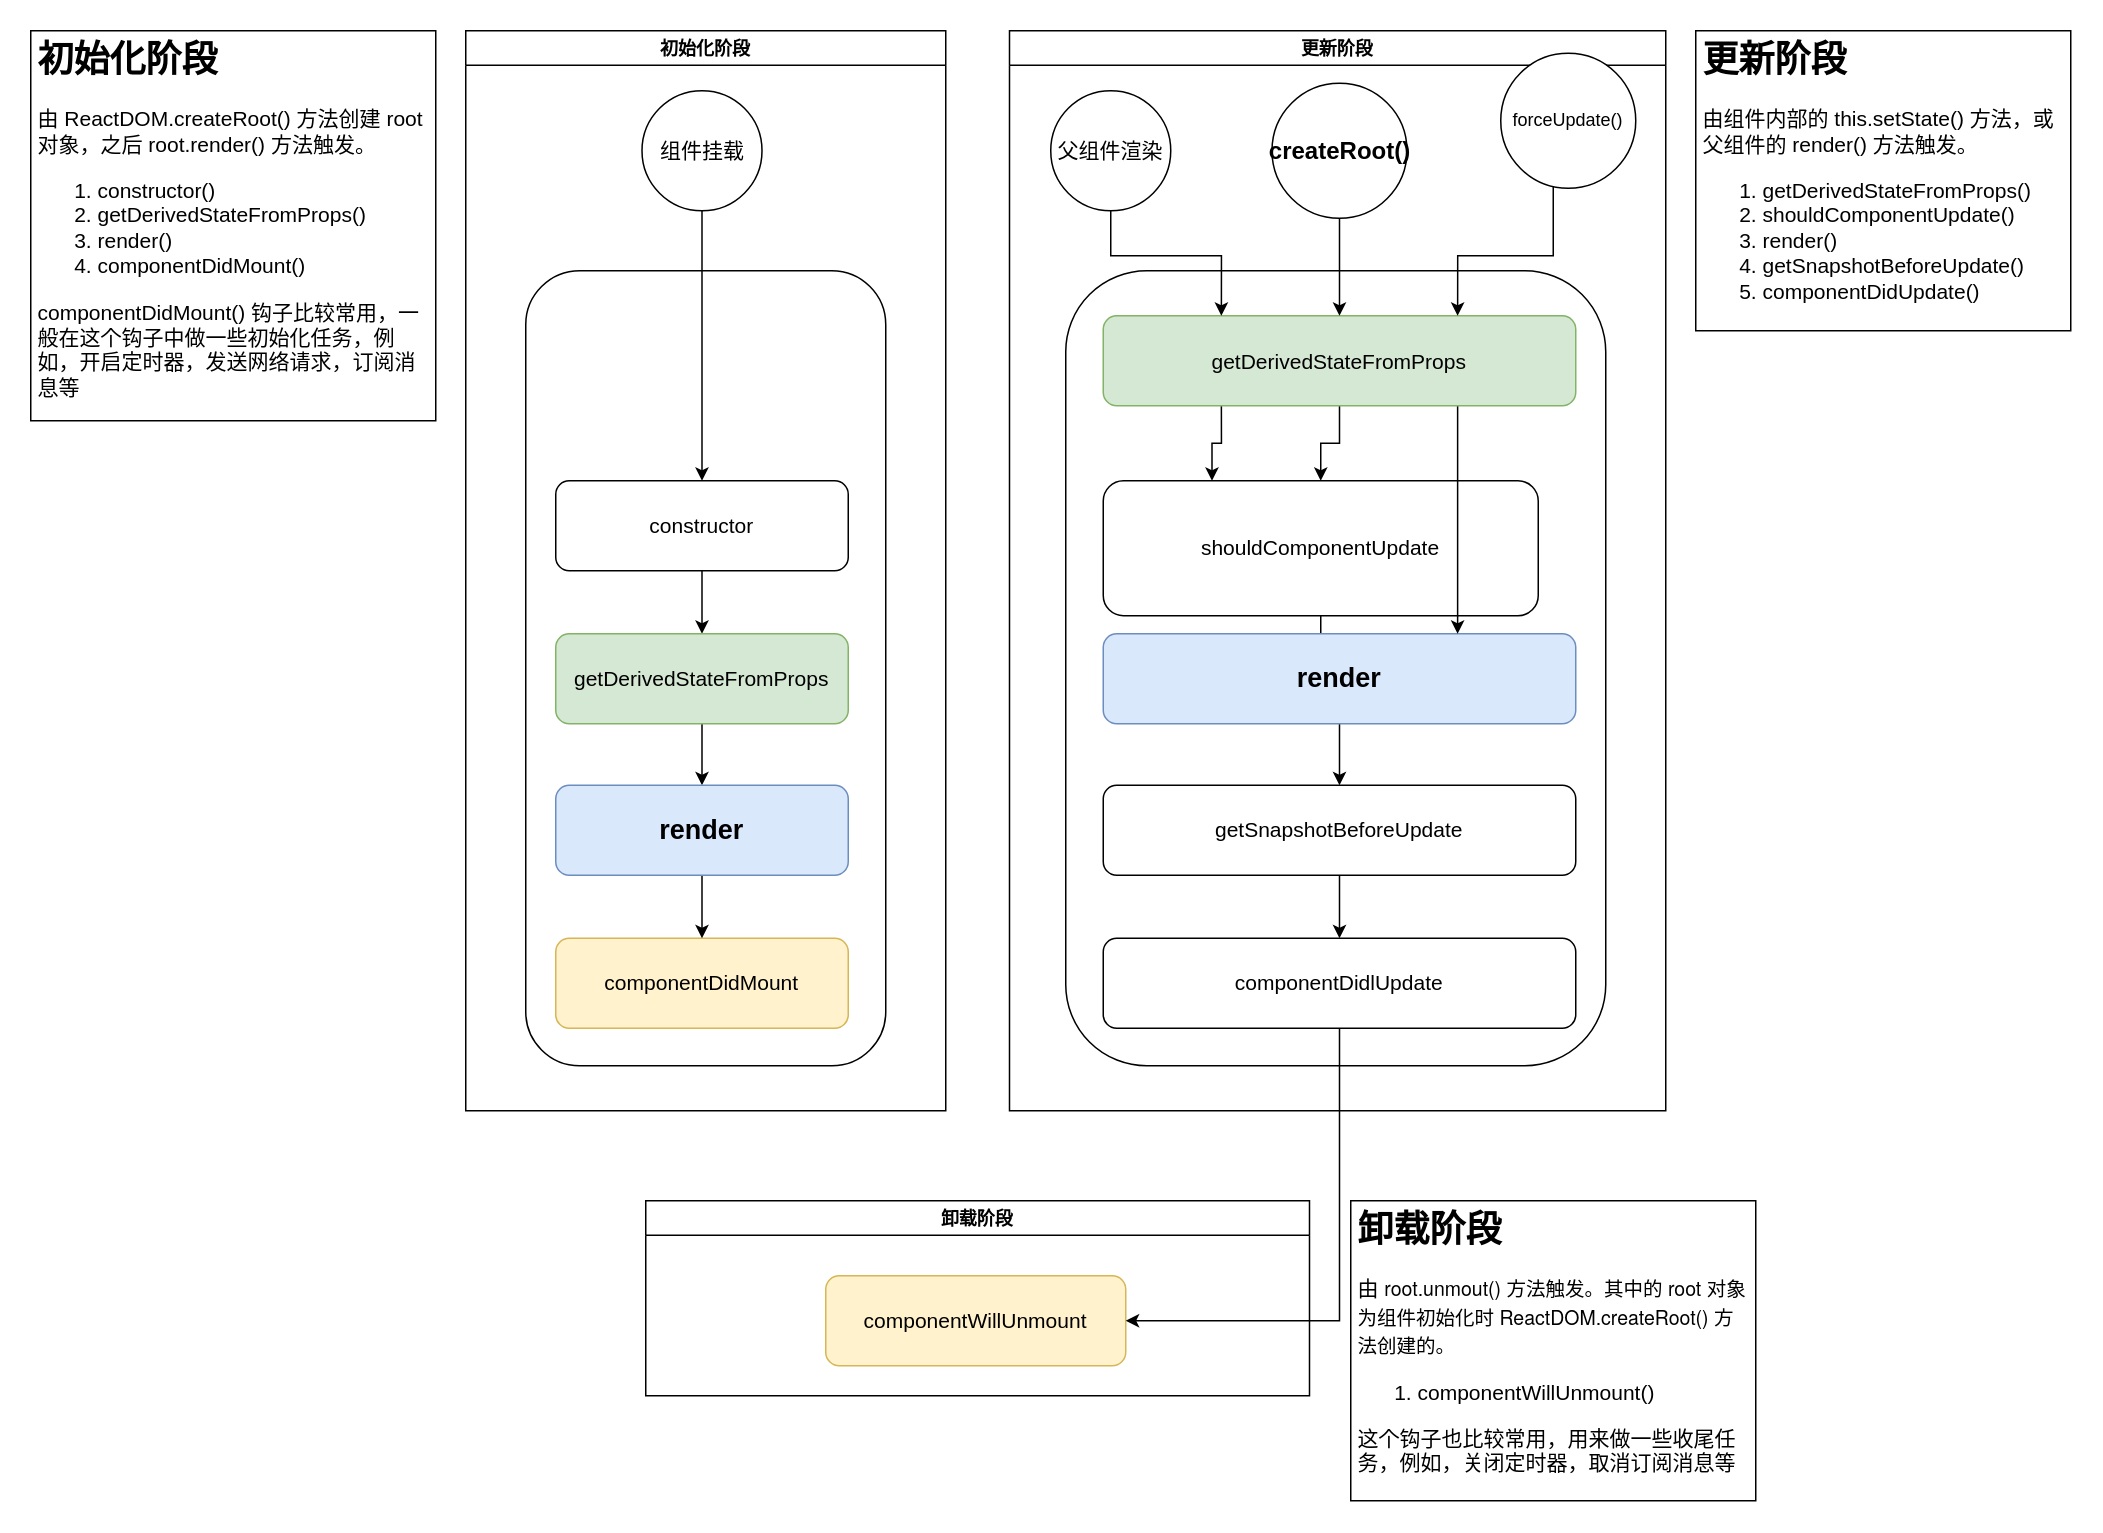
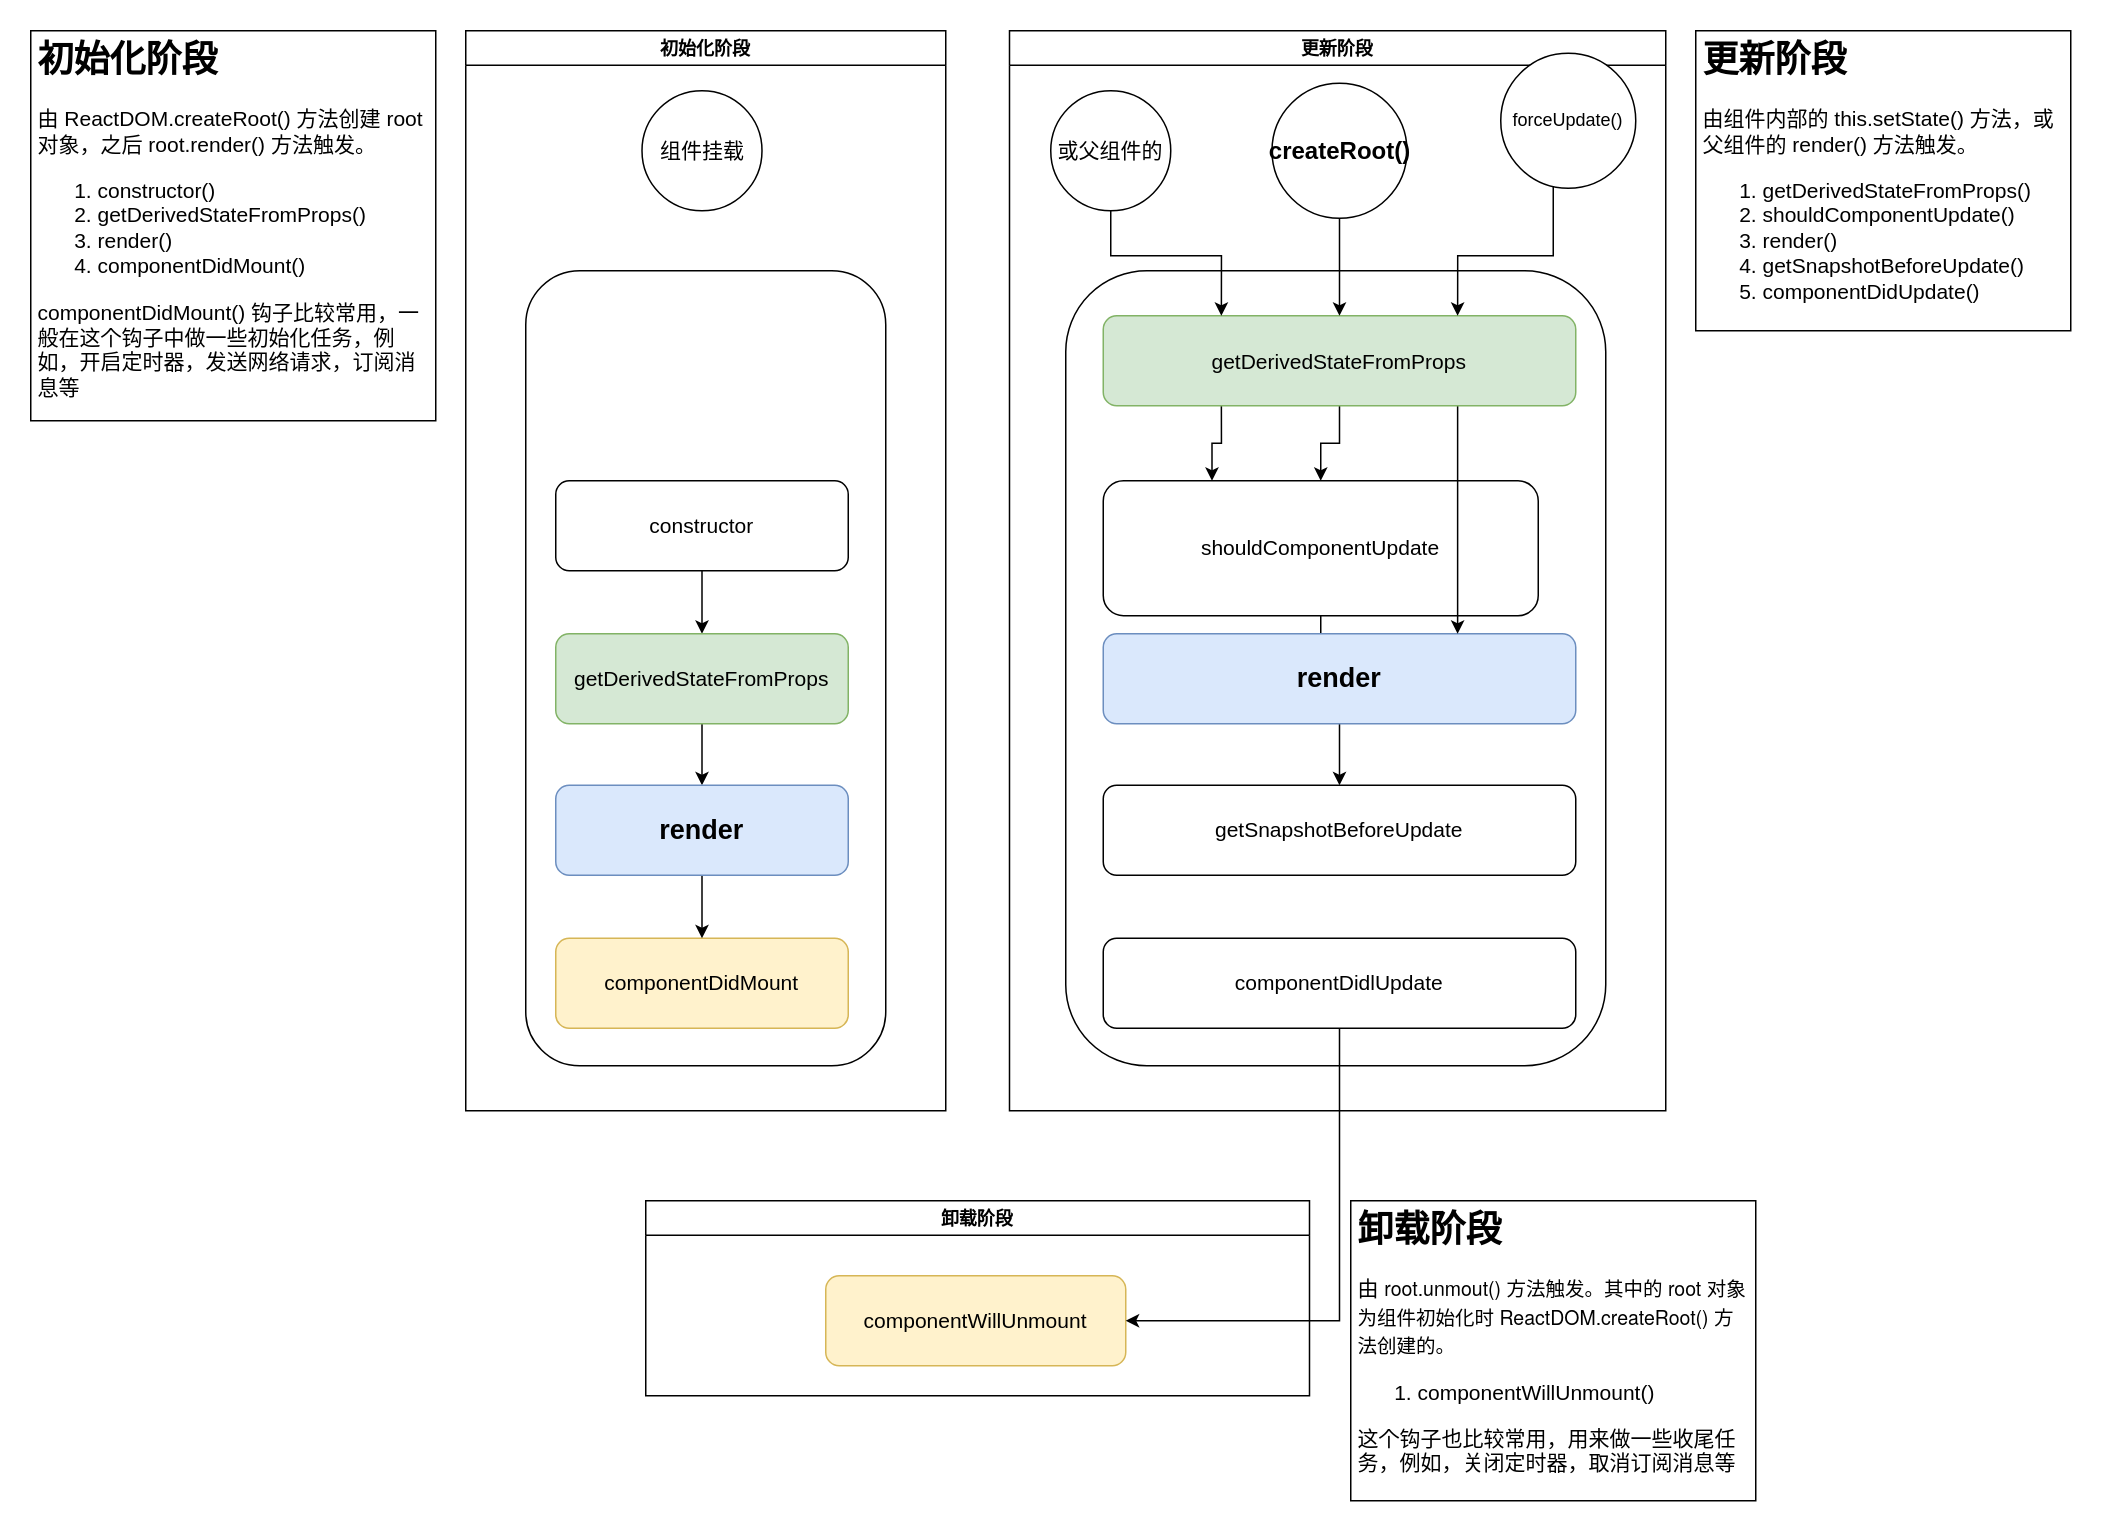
  <mxCell id="0" />
  <mxCell id="1" parent="0" />
  <mxCell id="2" value="" style="rounded=1;whiteSpace=wrap;html=1;fontSize=14;" parent="1" vertex="1"><mxGeometry x="350" y="180" width="240" height="530" as="geometry" /></mxCell>
  <mxCell id="3" value="" style="rounded=1;whiteSpace=wrap;html=1;fontSize=14;" parent="1" vertex="1"><mxGeometry x="710" y="180" width="360" height="530" as="geometry" /></mxCell>
  <mxCell id="4" style="edgeStyle=orthogonalEdgeStyle;rounded=0;orthogonalLoop=1;jettySize=auto;html=1;fontSize=14;" parent="1" source="5" target="7" edge="1"><mxGeometry relative="1" as="geometry" /></mxCell>
  <mxCell id="5" value="constructor" style="rounded=1;whiteSpace=wrap;html=1;fontStyle=0;fontSize=14;labelBackgroundColor=none;" parent="1" vertex="1"><mxGeometry x="370" y="320" width="195" height="60" as="geometry" /></mxCell>
  <mxCell id="6" style="edgeStyle=orthogonalEdgeStyle;rounded=0;orthogonalLoop=1;jettySize=auto;html=1;entryX=0.5;entryY=0;entryDx=0;entryDy=0;fontSize=14;" parent="1" source="7" target="19" edge="1"><mxGeometry relative="1" as="geometry" /></mxCell>
  <mxCell id="7" value="&lt;span style=&quot;text-align: start;&quot;&gt;getDerivedStateFromProps&lt;/span&gt;" style="rounded=1;whiteSpace=wrap;html=1;fontSize=14;fillColor=#d5e8d4;strokeColor=#82b366;" parent="1" vertex="1"><mxGeometry x="370" y="422" width="195" height="60" as="geometry" /></mxCell>
  <mxCell id="8" value="componentDidMount" style="rounded=1;whiteSpace=wrap;html=1;fontSize=14;fillColor=#fff2cc;strokeColor=#d6b656;" parent="1" vertex="1"><mxGeometry x="370" y="625" width="195" height="60" as="geometry" /></mxCell>
  <mxCell id="9" value="componentWillUnmount" style="rounded=1;whiteSpace=wrap;html=1;fontSize=14;fillColor=#fff2cc;strokeColor=#d6b656;" parent="1" vertex="1"><mxGeometry x="550" y="850" width="200" height="60" as="geometry" /></mxCell>
- <mxCell id="10" style="edgeStyle=orthogonalEdgeStyle;rounded=0;orthogonalLoop=1;jettySize=auto;html=1;entryX=0.5;entryY=0;entryDx=0;entryDy=0;fontSize=14;" parent="1" source="11" target="5" edge="1"><mxGeometry relative="1" as="geometry" /></mxCell>
  <mxCell id="11" value="组件挂载" style="ellipse;whiteSpace=wrap;html=1;aspect=fixed;fontSize=14;fontStyle=0" parent="1" vertex="1"><mxGeometry x="427.5" y="60" width="80" height="80" as="geometry" /></mxCell>
  <mxCell id="12" style="edgeStyle=orthogonalEdgeStyle;rounded=0;orthogonalLoop=1;jettySize=auto;html=1;entryX=0.5;entryY=0;entryDx=0;entryDy=0;fontSize=14;" parent="1" source="13" target="15" edge="1"><mxGeometry relative="1" as="geometry" /></mxCell>
  <mxCell id="13" value="shouldComponentUpdate" style="rounded=1;whiteSpace=wrap;html=1;fontSize=14;fontFamily=Helvetica;" parent="1" vertex="1"><mxGeometry x="735" y="320" width="290" height="90" as="geometry" /></mxCell>
  <mxCell id="14" style="edgeStyle=orthogonalEdgeStyle;rounded=0;orthogonalLoop=1;jettySize=auto;html=1;entryX=0.5;entryY=0;entryDx=0;entryDy=0;fontSize=14;" parent="1" source="15" target="21" edge="1"><mxGeometry relative="1" as="geometry" /></mxCell>
  <mxCell id="15" value="render" style="rounded=1;whiteSpace=wrap;html=1;fontSize=18;fontStyle=1;fillColor=#dae8fc;strokeColor=#6c8ebf;" parent="1" vertex="1"><mxGeometry x="735" y="422" width="315" height="60" as="geometry" /></mxCell>
  <mxCell id="16" style="edgeStyle=orthogonalEdgeStyle;rounded=0;orthogonalLoop=1;jettySize=auto;html=1;entryX=1;entryY=0.5;entryDx=0;entryDy=0;exitX=0.5;exitY=1;exitDx=0;exitDy=0;fontSize=14;" parent="1" source="17" target="9" edge="1"><mxGeometry relative="1" as="geometry" /></mxCell>
  <mxCell id="17" value="componentDidlUpdate" style="rounded=1;whiteSpace=wrap;html=1;fontSize=14;" parent="1" vertex="1"><mxGeometry x="735" y="625" width="315" height="60" as="geometry" /></mxCell>
  <mxCell id="18" style="edgeStyle=orthogonalEdgeStyle;rounded=0;orthogonalLoop=1;jettySize=auto;html=1;entryX=0.5;entryY=0;entryDx=0;entryDy=0;fontSize=14;" parent="1" source="19" target="8" edge="1"><mxGeometry relative="1" as="geometry" /></mxCell>
  <mxCell id="19" value="render" style="rounded=1;whiteSpace=wrap;html=1;fontSize=18;fontStyle=1;fillColor=#dae8fc;strokeColor=#6c8ebf;" parent="1" vertex="1"><mxGeometry x="370" y="523" width="195" height="60" as="geometry" /></mxCell>
- <mxCell id="20" style="edgeStyle=orthogonalEdgeStyle;rounded=0;orthogonalLoop=1;jettySize=auto;html=1;entryX=0.5;entryY=0;entryDx=0;entryDy=0;fontSize=14;" parent="1" source="21" target="17" edge="1"><mxGeometry relative="1" as="geometry" /></mxCell>
  <mxCell id="21" value="getSnapshotBeforeUpdate" style="rounded=1;whiteSpace=wrap;html=1;fontSize=14;fontStyle=0;" parent="1" vertex="1"><mxGeometry x="735" y="523" width="315" height="60" as="geometry" /></mxCell>
  <mxCell id="22" style="edgeStyle=orthogonalEdgeStyle;rounded=0;orthogonalLoop=1;jettySize=auto;html=1;entryX=0.5;entryY=0;entryDx=0;entryDy=0;fontSize=14;" parent="1" source="25" target="13" edge="1"><mxGeometry relative="1" as="geometry" /></mxCell>
  <mxCell id="23" style="edgeStyle=orthogonalEdgeStyle;rounded=0;orthogonalLoop=1;jettySize=auto;html=1;entryX=0.75;entryY=0;entryDx=0;entryDy=0;exitX=0.75;exitY=1;exitDx=0;exitDy=0;" parent="1" source="25" target="15" edge="1"><mxGeometry relative="1" as="geometry" /></mxCell>
  <mxCell id="24" style="edgeStyle=orthogonalEdgeStyle;rounded=0;orthogonalLoop=1;jettySize=auto;html=1;entryX=0.25;entryY=0;entryDx=0;entryDy=0;exitX=0.25;exitY=1;exitDx=0;exitDy=0;" parent="1" source="25" target="13" edge="1"><mxGeometry relative="1" as="geometry" /></mxCell>
  <mxCell id="25" value="&lt;p style=&quot;margin: 0px; font-variant-numeric: normal; font-variant-east-asian: normal; font-stretch: normal; font-size: 14px; line-height: normal; text-align: start;&quot; class=&quot;p1&quot;&gt;getDerivedStateFromProps&lt;/p&gt;" style="rounded=1;whiteSpace=wrap;html=1;fontSize=14;fontFamily=Helvetica;fillColor=#d5e8d4;strokeColor=#82b366;" parent="1" vertex="1"><mxGeometry x="735" y="210" width="315" height="60" as="geometry" /></mxCell>
  <mxCell id="26" value="卸载阶段" style="swimlane;" parent="1" vertex="1"><mxGeometry x="430" y="800" width="442.5" height="130" as="geometry"><mxRectangle x="170" y="690" width="140" height="30" as="alternateBounds" /></mxGeometry></mxCell>
  <mxCell id="27" value="初始化阶段" style="swimlane;" parent="1" vertex="1"><mxGeometry x="310" width="320" height="720" as="geometry" y="20"><mxRectangle x="170" y="690" width="140" height="30" as="alternateBounds" /></mxGeometry></mxCell>
  <mxCell id="28" value="更新阶段" style="swimlane;" parent="1" vertex="1"><mxGeometry x="672.5" width="437.5" height="720" as="geometry" y="20"><mxRectangle x="170" y="690" width="140" height="30" as="alternateBounds" /></mxGeometry></mxCell>
  <mxCell id="29" value="createRoot()" style="ellipse;whiteSpace=wrap;html=1;aspect=fixed;fontStyle=1;fontSize=16;" parent="28" vertex="1"><mxGeometry x="175" y="35" width="90" height="90" as="geometry" /></mxCell>
  <mxCell id="30" value="forceUpdate()" style="ellipse;html=1;aspect=fixed;fontStyle=0;fontSize=12;whiteSpace=wrap;" parent="28" vertex="1"><mxGeometry x="327.5" y="15" width="90" height="90" as="geometry" /></mxCell>
- <mxCell id="31" value="父组件渲染" style="ellipse;whiteSpace=wrap;html=1;aspect=fixed;fontSize=14;" parent="28" vertex="1"><mxGeometry x="27.5" y="40" width="80" height="80" as="geometry" /></mxCell>
+ <mxCell id="31" value="或父组件的" style="ellipse;whiteSpace=wrap;html=1;aspect=fixed;fontSize=14;" parent="28" vertex="1"><mxGeometry x="27.5" y="40" width="80" height="80" as="geometry" /></mxCell>
  <mxCell id="32" value="&lt;h1&gt;初始化阶段&lt;/h1&gt;&lt;p style=&quot;font-size: 14px;&quot;&gt;&lt;font style=&quot;font-size: 14px;&quot;&gt;由 ReactDOM.createRoot() 方法创建 root 对象，之后 root.render() 方法触发。&lt;/font&gt;&lt;/p&gt;&lt;p style=&quot;font-size: 14px;&quot;&gt;&lt;/p&gt;&lt;ol style=&quot;font-size: 14px;&quot;&gt;&lt;li style=&quot;&quot;&gt;&lt;font style=&quot;font-size: 14px;&quot;&gt;constructor()&lt;/font&gt;&lt;/li&gt;&lt;li style=&quot;&quot;&gt;&lt;font style=&quot;font-size: 14px;&quot;&gt;getDerivedStateFromProps()&lt;/font&gt;&lt;/li&gt;&lt;li style=&quot;&quot;&gt;&lt;font style=&quot;font-size: 14px;&quot;&gt;render()&lt;/font&gt;&lt;/li&gt;&lt;li style=&quot;&quot;&gt;&lt;font style=&quot;font-size: 14px;&quot;&gt;componentDidMount()&lt;/font&gt;&lt;/li&gt;&lt;/ol&gt;&lt;span style=&quot;font-size: 14px;&quot;&gt;componentDidMount() 钩子比较常用，一般在这个钩子中做一些初始化任务，例如，开启定时器，发送网络请求，订阅消息等&lt;/span&gt;&lt;p&gt;&lt;/p&gt;" style="text;html=1;strokeColor=default;fillColor=none;spacing=5;spacingTop=-20;whiteSpace=wrap;overflow=hidden;rounded=0;" parent="1" vertex="1"><mxGeometry x="20" width="270" height="260" as="geometry" y="20" /></mxCell>
  <mxCell id="33" value="&lt;h1&gt;更新阶段&lt;/h1&gt;&lt;p style=&quot;font-size: 14px;&quot;&gt;&lt;font style=&quot;font-size: 14px;&quot;&gt;由组件内部的 this.setState() 方法，或父组件的 render() 方法触发。&lt;/font&gt;&lt;/p&gt;&lt;p style=&quot;font-size: 14px;&quot;&gt;&lt;/p&gt;&lt;ol style=&quot;font-size: 14px;&quot;&gt;&lt;li style=&quot;&quot;&gt;&lt;font style=&quot;font-size: 14px;&quot;&gt;getDerivedStateFromProps()&amp;nbsp;&lt;/font&gt;&lt;/li&gt;&lt;li style=&quot;&quot;&gt;&lt;font style=&quot;font-size: 14px;&quot;&gt;shouldComponentUpdate()&lt;/font&gt;&lt;/li&gt;&lt;li style=&quot;&quot;&gt;&lt;span style=&quot;background-color: initial;&quot;&gt;render()&lt;/span&gt;&lt;br&gt;&lt;/li&gt;&lt;li style=&quot;&quot;&gt;&lt;font style=&quot;font-size: 14px;&quot;&gt;getSnapshotBeforeUpdate()&lt;/font&gt;&lt;/li&gt;&lt;li style=&quot;&quot;&gt;&lt;font style=&quot;font-size: 14px;&quot;&gt;componentDidUpdate()&lt;/font&gt;&lt;/li&gt;&lt;/ol&gt;&lt;p&gt;&lt;/p&gt;" style="text;html=1;strokeColor=default;fillColor=none;spacing=5;spacingTop=-20;whiteSpace=wrap;overflow=hidden;rounded=0;" parent="1" vertex="1"><mxGeometry x="1130" width="250" height="200" as="geometry" y="20" /></mxCell>
  <mxCell id="34" value="&lt;h1&gt;卸载阶段&lt;/h1&gt;&lt;p style=&quot;font-size: 14px;&quot;&gt;&lt;font style=&quot;font-size: 14px;&quot;&gt;由&amp;nbsp;&lt;/font&gt;&lt;span style=&quot;font-family: &amp;quot;Helvetica Neue&amp;quot;; font-size: 13px; background-color: initial;&quot;&gt;root.unmout() 方法触发。其中的 root 对象为组件初始化时&amp;nbsp;&lt;/span&gt;&lt;span style=&quot;font-family: &amp;quot;Helvetica Neue&amp;quot;; font-size: 13px; background-color: initial;&quot;&gt;ReactDOM.createRoot() &lt;/span&gt;&lt;span style=&quot;font-size: 13px; background-color: initial; font-variant-numeric: normal; font-variant-east-asian: normal; font-stretch: normal; line-height: normal; font-family: &amp;quot;PingFang SC&amp;quot;;&quot; class=&quot;s1&quot;&gt;方法创建的。&lt;/span&gt;&lt;/p&gt;&lt;p style=&quot;font-size: 14px;&quot;&gt;&lt;/p&gt;&lt;ol style=&quot;font-size: 14px;&quot;&gt;&lt;li style=&quot;&quot;&gt;&lt;font style=&quot;font-size: 14px;&quot;&gt;componentWillUnmount()&lt;/font&gt;&lt;/li&gt;&lt;/ol&gt;&lt;div&gt;&lt;span style=&quot;font-size: 14px;&quot;&gt;这个钩子也比较常用，用来做一些收尾任务，例如，关闭定时器，取消订阅消息等&lt;/span&gt;&lt;/div&gt;&lt;p&gt;&lt;/p&gt;" style="text;html=1;strokeColor=default;fillColor=none;spacing=5;spacingTop=-20;whiteSpace=wrap;overflow=hidden;rounded=0;" parent="1" vertex="1"><mxGeometry x="900" y="800" width="270" height="200" as="geometry" /></mxCell>
  <mxCell id="35" style="edgeStyle=orthogonalEdgeStyle;rounded=0;orthogonalLoop=1;jettySize=auto;html=1;entryX=0.5;entryY=0;entryDx=0;entryDy=0;" parent="1" source="29" target="25" edge="1"><mxGeometry relative="1" as="geometry" /></mxCell>
  <mxCell id="36" style="edgeStyle=orthogonalEdgeStyle;rounded=0;orthogonalLoop=1;jettySize=auto;html=1;entryX=0.75;entryY=0;entryDx=0;entryDy=0;" parent="1" source="30" target="25" edge="1"><mxGeometry relative="1" as="geometry"><Array as="points"><mxPoint x="1035" y="170" /><mxPoint x="971" y="170" /></Array></mxGeometry></mxCell>
  <mxCell id="37" style="edgeStyle=orthogonalEdgeStyle;rounded=0;orthogonalLoop=1;jettySize=auto;html=1;entryX=0.25;entryY=0;entryDx=0;entryDy=0;" parent="1" source="31" target="25" edge="1"><mxGeometry relative="1" as="geometry"><Array as="points"><mxPoint x="740" y="170" /><mxPoint x="814" y="170" /></Array></mxGeometry></mxCell>
